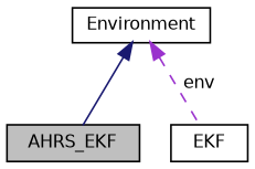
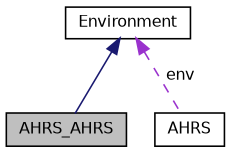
  digraph {
    node [color=black fillcolor=white fontname=Helvetica fontsize=10 shape=record style=filled]
    edge [dir=back fontname=Helvetica fontsize=10 labelfontname=Helvetica labelfontsize=10]
-   n1 [fillcolor=grey75 fontcolor=black height=0.2 label=AHRS_EKF width=0.4]
-   n2 [height=0.2 label=EKF width=0.4]
+   n1 [fillcolor=grey75 fontcolor=black height=0.2 label=AHRS_AHRS width=0.4]
+   n2 [height=0.2 label=AHRS width=0.4]
    n3 [height=0.2 label=Environment width=0.4]
    n3 -> n1 [color=midnightblue style=solid]
    n3 -> n2 [color=darkorchid3 label=" env" style=dashed]
  }
